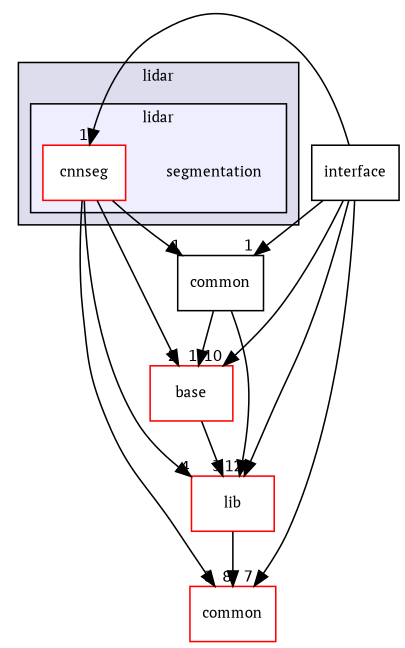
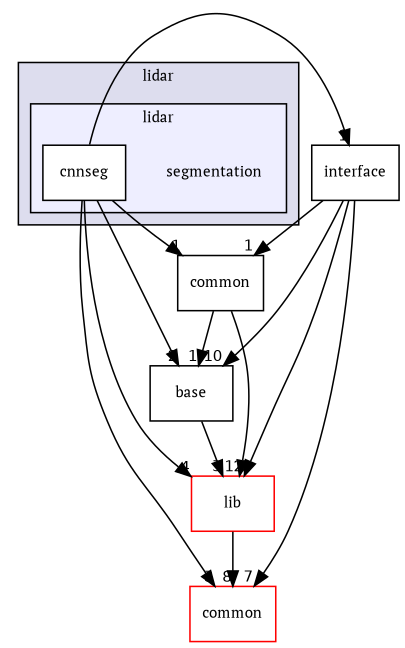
  digraph {
    compound=true
    fontname="PT Serif"
    node [fontname="PT Serif" fontsize=10 shape=box]
    edge [headlabel=1 labeldistance=1.5 labelfontname=Helvetica labelfontsize=10 fontname="PT Serif"]
    n1 [label=segmentation shape=plaintext]
-   n2 [color=red fillcolor=white label=cnnseg style=filled]
-   n3 [label=base color=red]
+   n2 [color=black fillcolor=white label=cnnseg style=filled]
+   n3 [label=base]
    n4 [color=red fillcolor=white label=common style=filled]
    n5 [label=interface]
    n6 [label=common]
    n7 [color=red fillcolor=white label=lib style=filled]
    subgraph cluster_1 {
      bgcolor="#ddddee"
      fontsize=10
      label=lidar
      pencolor=black
      subgraph cluster_2 {
        bgcolor="#eeeeff"
        fontsize=10
        pencolor=black
        n1
        n2
      }
    }
    n2 -> n3 [headlabel=2]
    n2 -> n4 [headlabel=3]
-   n5 -> n2
+   n2 -> n5
    n2 -> n6
    n2 -> n7 [headlabel=4]
    n3 -> n7 [headlabel=3]
    n5 -> n3 [headlabel=10]
    n5 -> n4 [headlabel=7]
    n5 -> n6
    n5 -> n7 [headlabel=12]
    n6 -> n3
    n6 -> n7
    n7 -> n4 [headlabel=8]
  }
